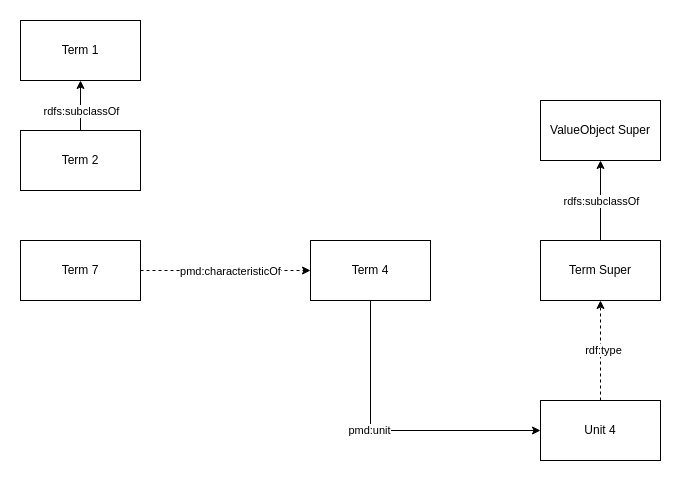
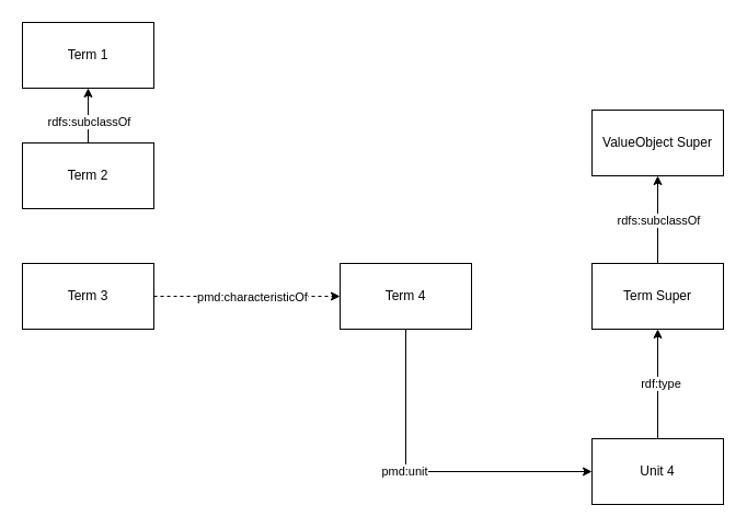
  <mxCell id="0" />
  <mxCell id="1" parent="0" />
  <mxCell id="2" style="edgeStyle=orthogonalEdgeStyle;rounded=0;orthogonalLoop=1;jettySize=auto;html=1;exitX=0.5;exitY=0;exitDx=0;exitDy=0;entryX=0.5;entryY=1;entryDx=0;entryDy=0;" parent="1" source="4" target="8" edge="1"><mxGeometry relative="1" as="geometry" /></mxCell>
  <mxCell id="3" value="rdfs:subclassOf" style="edgeLabel;html=1;align=center;verticalAlign=middle;resizable=0;points=[];" parent="2" vertex="1" connectable="0"><mxGeometry x="0.16" y="-2" relative="1" as="geometry"><mxPoint x="-2" y="9" as="offset" /></mxGeometry></mxCell>
  <mxCell id="4" value="Term 2" style="rounded=0;whiteSpace=wrap;html=1;" parent="1" vertex="1"><mxGeometry x="20" y="130" width="120" height="60" as="geometry" /></mxCell>
  <mxCell id="5" style="edgeStyle=orthogonalEdgeStyle;rounded=0;orthogonalLoop=1;jettySize=auto;html=1;exitX=1;exitY=0.5;exitDx=0;exitDy=0;entryX=0;entryY=0.5;entryDx=0;entryDy=0;dashed=1;" parent="1" source="7" target="11" edge="1"><mxGeometry relative="1" as="geometry" /></mxCell>
  <mxCell id="6" value="pmd:characteristicOf" style="edgeLabel;html=1;align=center;verticalAlign=middle;resizable=0;points=[];" parent="5" vertex="1" connectable="0"><mxGeometry x="0.05" relative="1" as="geometry"><mxPoint as="offset" /></mxGeometry></mxCell>
- <mxCell id="7" value="Term 7" style="rounded=0;whiteSpace=wrap;html=1;" parent="1" vertex="1"><mxGeometry x="20" y="240" width="120" height="60" as="geometry" /></mxCell>
+ <mxCell id="7" value="Term 3" style="rounded=0;whiteSpace=wrap;html=1;" parent="1" vertex="1"><mxGeometry x="20" y="240" width="120" height="60" as="geometry" /></mxCell>
  <mxCell id="8" value="Term 1" style="rounded=0;whiteSpace=wrap;html=1;" parent="1" vertex="1"><mxGeometry x="20" y="20" width="120" height="60" as="geometry" /></mxCell>
  <mxCell id="9" style="edgeStyle=orthogonalEdgeStyle;rounded=0;orthogonalLoop=1;jettySize=auto;html=1;exitX=0.5;exitY=1;exitDx=0;exitDy=0;entryX=0;entryY=0.5;entryDx=0;entryDy=0;" edge="1" parent="1" source="11" target="14"><mxGeometry relative="1" as="geometry" /></mxCell>
  <mxCell id="10" value="pmd:unit" style="edgeLabel;html=1;align=center;verticalAlign=middle;resizable=0;points=[];" vertex="1" connectable="0" parent="9"><mxGeometry x="-0.143" y="-2" relative="1" as="geometry"><mxPoint as="offset" /></mxGeometry></mxCell>
  <mxCell id="11" value="Term 4" style="rounded=0;whiteSpace=wrap;html=1;" parent="1" vertex="1"><mxGeometry x="310" y="240" width="120" height="60" as="geometry" /></mxCell>
- <mxCell id="12" style="edgeStyle=orthogonalEdgeStyle;rounded=0;orthogonalLoop=1;jettySize=auto;html=1;exitX=0.5;exitY=0;exitDx=0;exitDy=0;entryX=0.5;entryY=1;entryDx=0;entryDy=0;dashed=1;" edge="1" parent="1" source="14" target="17"><mxGeometry relative="1" as="geometry" /></mxCell>
+ <mxCell id="12" style="edgeStyle=orthogonalEdgeStyle;rounded=0;orthogonalLoop=1;jettySize=auto;html=1;exitX=0.5;exitY=0;exitDx=0;exitDy=0;entryX=0.5;entryY=1;entryDx=0;entryDy=0;" edge="1" parent="1" source="14" target="17"><mxGeometry relative="1" as="geometry" /></mxCell>
  <mxCell id="13" value="rdf:type" style="edgeLabel;html=1;align=center;verticalAlign=middle;resizable=0;points=[];" vertex="1" connectable="0" parent="12"><mxGeometry x="0.02" y="-2" relative="1" as="geometry"><mxPoint as="offset" /></mxGeometry></mxCell>
  <mxCell id="14" value="Unit 4" style="rounded=0;whiteSpace=wrap;html=1;" vertex="1" parent="1"><mxGeometry x="540" y="400" width="120" height="60" as="geometry" /></mxCell>
  <mxCell id="15" style="edgeStyle=orthogonalEdgeStyle;rounded=0;orthogonalLoop=1;jettySize=auto;html=1;exitX=0.5;exitY=0;exitDx=0;exitDy=0;entryX=0.5;entryY=1;entryDx=0;entryDy=0;" edge="1" parent="1" source="17" target="18"><mxGeometry relative="1" as="geometry" /></mxCell>
  <mxCell id="16" value="rdfs:subclassOf" style="edgeLabel;html=1;align=center;verticalAlign=middle;resizable=0;points=[];" vertex="1" connectable="0" parent="15"><mxGeometry x="-0.325" relative="1" as="geometry"><mxPoint y="-13" as="offset" /></mxGeometry></mxCell>
  <mxCell id="17" value="Term Super" style="rounded=0;whiteSpace=wrap;html=1;" vertex="1" parent="1"><mxGeometry x="540" y="240" width="120" height="60" as="geometry" /></mxCell>
  <mxCell id="18" value="ValueObject Super" style="rounded=0;whiteSpace=wrap;html=1;" vertex="1" parent="1"><mxGeometry x="540" y="100" width="120" height="60" as="geometry" /></mxCell>
